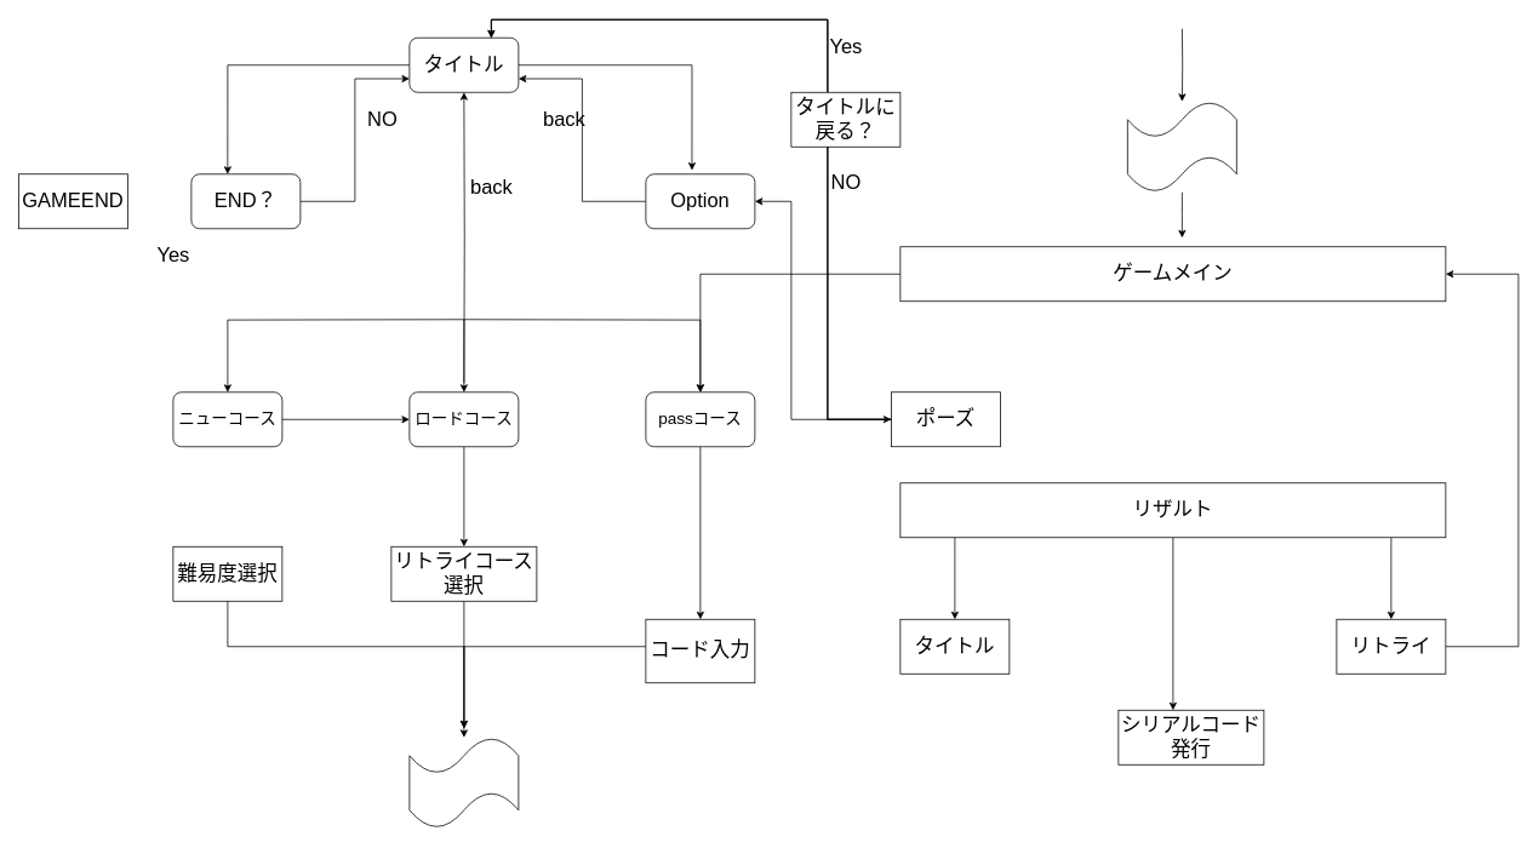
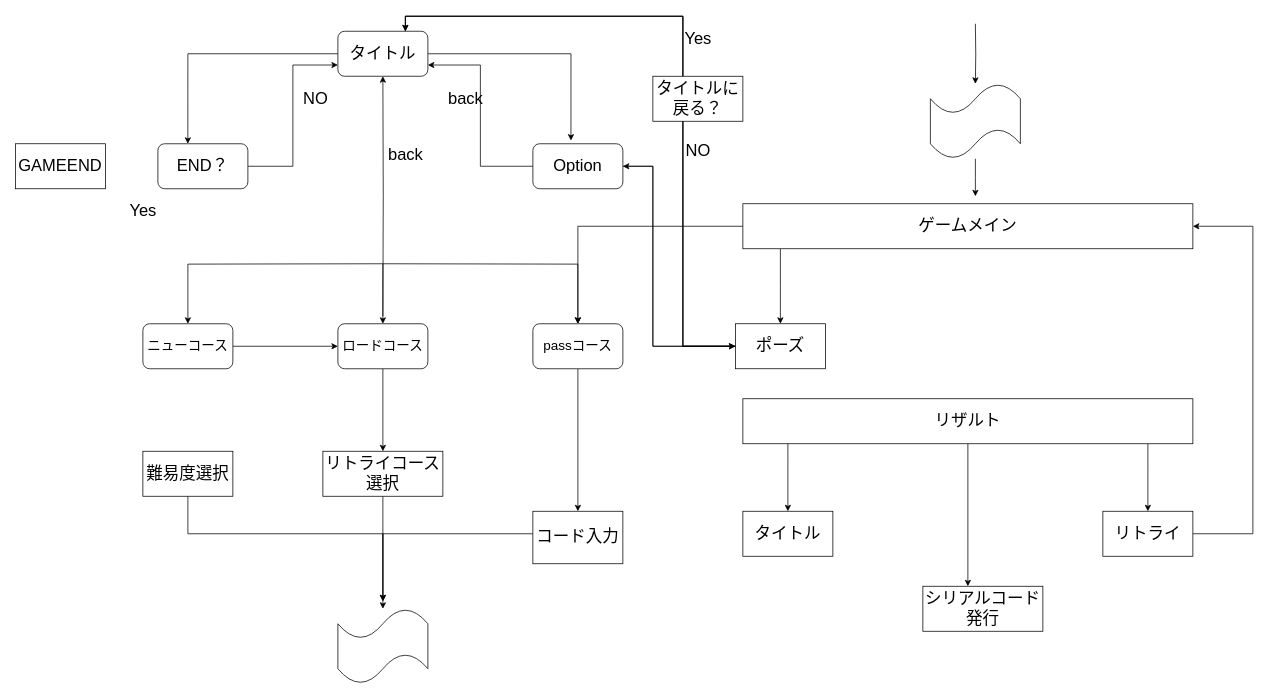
  <mxCell id="0" />
  <mxCell id="1" parent="0" />
  <mxCell id="2" style="edgeStyle=orthogonalEdgeStyle;rounded=0;orthogonalLoop=1;jettySize=auto;html=1;entryX=0.423;entryY=-0.07;entryDx=0;entryDy=0;entryPerimeter=0;fontFamily=Helvetica;fontSize=22;" edge="1" parent="1" source="5" target="13"><mxGeometry relative="1" as="geometry" /></mxCell>
  <mxCell id="3" style="edgeStyle=orthogonalEdgeStyle;rounded=0;orthogonalLoop=1;jettySize=auto;html=1;entryX=0.333;entryY=0;entryDx=0;entryDy=0;entryPerimeter=0;fontFamily=Helvetica;fontSize=22;" edge="1" parent="1" source="5" target="15"><mxGeometry relative="1" as="geometry" /></mxCell>
  <mxCell id="4" style="edgeStyle=orthogonalEdgeStyle;rounded=0;orthogonalLoop=1;jettySize=auto;html=1;fontFamily=Helvetica;fontSize=22;" edge="1" parent="1" target="5"><mxGeometry relative="1" as="geometry"><mxPoint x="510" y="421" as="sourcePoint" /></mxGeometry></mxCell>
  <mxCell id="5" value="タイトル" style="rounded=1;whiteSpace=wrap;html=1;fontFamily=Helvetica;fontSize=22;" vertex="1" parent="1"><mxGeometry x="450" y="41" width="120" height="60" as="geometry" /></mxCell>
  <mxCell id="6" style="edgeStyle=orthogonalEdgeStyle;rounded=0;orthogonalLoop=1;jettySize=auto;html=1;fontFamily=Helvetica;fontSize=22;" edge="1" parent="1" target="19"><mxGeometry relative="1" as="geometry"><mxPoint x="510" y="351" as="sourcePoint" /></mxGeometry></mxCell>
  <mxCell id="7" style="edgeStyle=orthogonalEdgeStyle;rounded=0;orthogonalLoop=1;jettySize=auto;html=1;fontFamily=Helvetica;fontSize=22;" edge="1" parent="1" target="17"><mxGeometry relative="1" as="geometry"><mxPoint x="510" y="351" as="sourcePoint" /><Array as="points"><mxPoint x="510" y="401" /><mxPoint x="510" y="401" /></Array></mxGeometry></mxCell>
  <mxCell id="8" style="edgeStyle=orthogonalEdgeStyle;rounded=0;orthogonalLoop=1;jettySize=auto;html=1;fontFamily=Helvetica;fontSize=22;" edge="1" parent="1" target="10"><mxGeometry relative="1" as="geometry"><mxPoint x="510" y="351" as="sourcePoint" /></mxGeometry></mxCell>
  <mxCell id="9" style="edgeStyle=orthogonalEdgeStyle;rounded=0;orthogonalLoop=1;jettySize=auto;html=1;fontFamily=Helvetica;fontSize=22;" edge="1" parent="1" source="10" target="28"><mxGeometry relative="1" as="geometry" /></mxCell>
  <mxCell id="10" value="&lt;font style=&quot;font-size: 18px&quot;&gt;passコース&lt;/font&gt;" style="rounded=1;whiteSpace=wrap;html=1;" vertex="1" parent="1"><mxGeometry x="710" y="431" width="120" height="60" as="geometry" /></mxCell>
  <mxCell id="11" style="edgeStyle=orthogonalEdgeStyle;rounded=0;orthogonalLoop=1;jettySize=auto;html=1;entryX=1;entryY=0.75;entryDx=0;entryDy=0;fontFamily=Helvetica;fontSize=22;" edge="1" parent="1" source="13" target="5"><mxGeometry relative="1" as="geometry" /></mxCell>
+ <mxCell id="12" style="edgeStyle=orthogonalEdgeStyle;rounded=0;orthogonalLoop=1;jettySize=auto;html=1;fontFamily=Helvetica;fontSize=22;" edge="1" parent="1" source="13" target="37"><mxGeometry relative="1" as="geometry"><Array as="points"><mxPoint x="870" y="221" /><mxPoint x="870" y="461" /></Array></mxGeometry></mxCell>
  <mxCell id="13" value="&lt;font style=&quot;font-size: 22px&quot;&gt;Option&lt;/font&gt;" style="rounded=1;whiteSpace=wrap;html=1;" vertex="1" parent="1"><mxGeometry x="710" y="191" width="120" height="60" as="geometry" /></mxCell>
  <mxCell id="14" style="edgeStyle=orthogonalEdgeStyle;rounded=0;orthogonalLoop=1;jettySize=auto;html=1;entryX=0;entryY=0.75;entryDx=0;entryDy=0;fontFamily=Helvetica;fontSize=22;" edge="1" parent="1" source="15" target="5"><mxGeometry relative="1" as="geometry" /></mxCell>
  <mxCell id="15" value="&lt;font style=&quot;font-size: 22px&quot;&gt;END？&lt;/font&gt;" style="rounded=1;whiteSpace=wrap;html=1;" vertex="1" parent="1"><mxGeometry x="210" y="191" width="120" height="60" as="geometry" /></mxCell>
  <mxCell id="16" style="edgeStyle=orthogonalEdgeStyle;rounded=0;orthogonalLoop=1;jettySize=auto;html=1;fontFamily=Helvetica;fontSize=22;" edge="1" parent="1" source="17" target="26"><mxGeometry relative="1" as="geometry" /></mxCell>
  <mxCell id="17" value="&lt;font style=&quot;font-size: 18px&quot;&gt;ロードコース&lt;/font&gt;" style="rounded=1;whiteSpace=wrap;html=1;" vertex="1" parent="1"><mxGeometry x="450" y="431" width="120" height="60" as="geometry" /></mxCell>
  <mxCell id="18" style="edgeStyle=orthogonalEdgeStyle;rounded=0;orthogonalLoop=1;jettySize=auto;html=1;fontFamily=Helvetica;fontSize=22;" edge="1" parent="1" source="19" target="17"><mxGeometry relative="1" as="geometry"><mxPoint x="250" y="561" as="targetPoint" /></mxGeometry></mxCell>
  <mxCell id="19" value="&lt;font style=&quot;font-size: 18px&quot;&gt;ニューコース&lt;/font&gt;" style="rounded=1;whiteSpace=wrap;html=1;" vertex="1" parent="1"><mxGeometry x="190" y="431" width="120" height="60" as="geometry" /></mxCell>
  <mxCell id="20" value="back" style="text;html=1;align=center;verticalAlign=middle;resizable=0;points=[];autosize=1;fontSize=22;fontFamily=Helvetica;" vertex="1" parent="1"><mxGeometry x="590" y="116" width="60" height="30" as="geometry" /></mxCell>
  <mxCell id="21" value="NO" style="text;html=1;align=center;verticalAlign=middle;resizable=0;points=[];autosize=1;fontSize=22;fontFamily=Helvetica;" vertex="1" parent="1"><mxGeometry x="395" y="116" width="50" height="30" as="geometry" /></mxCell>
  <mxCell id="22" value="back" style="text;html=1;align=center;verticalAlign=middle;resizable=0;points=[];autosize=1;fontSize=22;fontFamily=Helvetica;" vertex="1" parent="1"><mxGeometry x="510" y="191" width="60" height="30" as="geometry" /></mxCell>
  <mxCell id="23" style="edgeStyle=orthogonalEdgeStyle;rounded=0;orthogonalLoop=1;jettySize=auto;html=1;fontFamily=Helvetica;fontSize=22;" edge="1" parent="1" source="24"><mxGeometry relative="1" as="geometry"><mxPoint x="510" y="801" as="targetPoint" /><Array as="points"><mxPoint x="250" y="711" /><mxPoint x="510" y="711" /></Array></mxGeometry></mxCell>
  <mxCell id="24" value="難易度選択" style="rounded=0;whiteSpace=wrap;html=1;fontFamily=Helvetica;fontSize=22;" vertex="1" parent="1"><mxGeometry x="190" y="601" width="120" height="60" as="geometry" /></mxCell>
  <mxCell id="25" style="edgeStyle=orthogonalEdgeStyle;rounded=0;orthogonalLoop=1;jettySize=auto;html=1;entryX=0.5;entryY=0;entryDx=0;entryDy=0;fontFamily=Helvetica;fontSize=22;" edge="1" parent="1" source="26"><mxGeometry relative="1" as="geometry"><mxPoint x="510" y="801" as="targetPoint" /></mxGeometry></mxCell>
  <mxCell id="26" value="リトライコース選択" style="rounded=0;whiteSpace=wrap;html=1;fontFamily=Helvetica;fontSize=22;" vertex="1" parent="1"><mxGeometry x="430" y="601" width="160" height="60" as="geometry" /></mxCell>
  <mxCell id="27" style="edgeStyle=orthogonalEdgeStyle;rounded=0;orthogonalLoop=1;jettySize=auto;html=1;fontFamily=Helvetica;fontSize=22;" edge="1" parent="1" source="28" target="29"><mxGeometry relative="1" as="geometry"><mxPoint x="510" y="801" as="targetPoint" /><Array as="points"><mxPoint x="770" y="711" /><mxPoint x="510" y="711" /></Array></mxGeometry></mxCell>
  <mxCell id="28" value="コード入力" style="rounded=0;whiteSpace=wrap;html=1;fontFamily=Helvetica;fontSize=22;" vertex="1" parent="1"><mxGeometry x="710" y="681" width="120" height="70" as="geometry" /></mxCell>
  <mxCell id="29" value="" style="shape=tape;whiteSpace=wrap;html=1;fontFamily=Helvetica;fontSize=22;" vertex="1" parent="1"><mxGeometry x="450" y="811" width="120" height="100" as="geometry" /></mxCell>
  <mxCell id="30" style="edgeStyle=orthogonalEdgeStyle;rounded=0;orthogonalLoop=1;jettySize=auto;html=1;fontFamily=Helvetica;fontSize=22;" edge="1" parent="1" target="32"><mxGeometry relative="1" as="geometry"><mxPoint x="1300" y="31" as="sourcePoint" /></mxGeometry></mxCell>
  <mxCell id="31" style="edgeStyle=orthogonalEdgeStyle;rounded=0;orthogonalLoop=1;jettySize=auto;html=1;fontFamily=Helvetica;fontSize=22;" edge="1" parent="1" source="32"><mxGeometry relative="1" as="geometry"><mxPoint x="1300" y="261" as="targetPoint" /></mxGeometry></mxCell>
  <mxCell id="32" value="" style="shape=tape;whiteSpace=wrap;html=1;fontFamily=Helvetica;fontSize=22;" vertex="1" parent="1"><mxGeometry x="1240" y="111" width="120" height="100" as="geometry" /></mxCell>
+ <mxCell id="33" style="edgeStyle=orthogonalEdgeStyle;rounded=0;orthogonalLoop=1;jettySize=auto;html=1;entryX=0.5;entryY=0;entryDx=0;entryDy=0;fontFamily=Helvetica;fontSize=22;" edge="1" parent="1" source="35" target="37"><mxGeometry relative="1" as="geometry"><Array as="points"><mxPoint x="1040" y="381" /><mxPoint x="1040" y="381" /></Array></mxGeometry></mxCell>
  <mxCell id="34" style="edgeStyle=orthogonalEdgeStyle;rounded=0;orthogonalLoop=1;jettySize=auto;html=1;fontFamily=Helvetica;fontSize=22;" edge="1" parent="1" source="35" target="10"><mxGeometry relative="1" as="geometry" /></mxCell>
  <mxCell id="35" value="ゲームメイン" style="rounded=0;whiteSpace=wrap;html=1;fontFamily=Helvetica;fontSize=22;" vertex="1" parent="1"><mxGeometry x="990" y="271" width="600" height="60" as="geometry" /></mxCell>
  <mxCell id="36" style="edgeStyle=orthogonalEdgeStyle;rounded=0;orthogonalLoop=1;jettySize=auto;html=1;entryX=0.75;entryY=0;entryDx=0;entryDy=0;fontFamily=Helvetica;fontSize=22;" edge="1" parent="1" source="37" target="5"><mxGeometry relative="1" as="geometry"><Array as="points"><mxPoint x="910" y="461" /><mxPoint x="910" y="21" /><mxPoint x="540" y="21" /></Array></mxGeometry></mxCell>
  <mxCell id="37" value="ポーズ" style="rounded=0;whiteSpace=wrap;html=1;fontFamily=Helvetica;fontSize=22;" vertex="1" parent="1"><mxGeometry x="980" y="431" width="120" height="60" as="geometry" /></mxCell>
  <mxCell id="38" style="edgeStyle=orthogonalEdgeStyle;rounded=0;orthogonalLoop=1;jettySize=auto;html=1;fontFamily=Helvetica;fontSize=22;" edge="1" parent="1"><mxGeometry relative="1" as="geometry"><mxPoint x="980" y="461" as="sourcePoint" /><mxPoint x="830" y="221" as="targetPoint" /><Array as="points"><mxPoint x="870" y="461" /><mxPoint x="870" y="221" /></Array></mxGeometry></mxCell>
  <mxCell id="39" style="edgeStyle=orthogonalEdgeStyle;rounded=0;orthogonalLoop=1;jettySize=auto;html=1;entryX=0.75;entryY=0;entryDx=0;entryDy=0;fontFamily=Helvetica;fontSize=22;" edge="1" parent="1"><mxGeometry relative="1" as="geometry"><mxPoint x="980" y="461" as="sourcePoint" /><mxPoint x="540" y="41" as="targetPoint" /><Array as="points"><mxPoint x="910" y="461" /><mxPoint x="910" y="21" /><mxPoint x="540" y="21" /></Array></mxGeometry></mxCell>
  <mxCell id="40" style="edgeStyle=orthogonalEdgeStyle;rounded=0;orthogonalLoop=1;jettySize=auto;html=1;entryX=0.75;entryY=0;entryDx=0;entryDy=0;fontFamily=Helvetica;fontSize=22;" edge="1" parent="1"><mxGeometry relative="1" as="geometry"><mxPoint x="540" y="40.97" as="sourcePoint" /><mxPoint x="980" y="460.97" as="targetPoint" /><Array as="points"><mxPoint x="540" y="20.97" /><mxPoint x="910" y="20.97" /><mxPoint x="910" y="460.97" /></Array></mxGeometry></mxCell>
  <mxCell id="41" value="タイトルに戻る？" style="rounded=0;whiteSpace=wrap;html=1;fontFamily=Helvetica;fontSize=22;" vertex="1" parent="1"><mxGeometry x="870" y="101" width="120" height="60" as="geometry" /></mxCell>
  <mxCell id="42" value="Yes" style="text;html=1;align=center;verticalAlign=middle;resizable=0;points=[];autosize=1;fontSize=22;fontFamily=Helvetica;" vertex="1" parent="1"><mxGeometry x="905" y="36" width="50" height="30" as="geometry" /></mxCell>
  <mxCell id="43" value="NO" style="text;html=1;align=center;verticalAlign=middle;resizable=0;points=[];autosize=1;fontSize=22;fontFamily=Helvetica;" vertex="1" parent="1"><mxGeometry x="905" y="186" width="50" height="30" as="geometry" /></mxCell>
  <mxCell id="44" value="GAMEEND" style="rounded=0;whiteSpace=wrap;html=1;fontFamily=Helvetica;fontSize=22;" vertex="1" parent="1"><mxGeometry x="20" y="191" width="120" height="60" as="geometry" /></mxCell>
  <mxCell id="45" value="Yes" style="text;html=1;align=center;verticalAlign=middle;resizable=0;points=[];autosize=1;fontSize=22;fontFamily=Helvetica;" vertex="1" parent="1"><mxGeometry x="165" y="266" width="50" height="30" as="geometry" /></mxCell>
  <mxCell id="46" style="edgeStyle=orthogonalEdgeStyle;rounded=0;orthogonalLoop=1;jettySize=auto;html=1;fontFamily=Helvetica;fontSize=22;" edge="1" parent="1" source="48"><mxGeometry relative="1" as="geometry"><mxPoint x="1290" y="781" as="targetPoint" /></mxGeometry></mxCell>
  <mxCell id="47" style="edgeStyle=orthogonalEdgeStyle;rounded=0;orthogonalLoop=1;jettySize=auto;html=1;fontFamily=Helvetica;fontSize=22;" edge="1" parent="1" source="48" target="50"><mxGeometry relative="1" as="geometry"><Array as="points"><mxPoint x="1530" y="621" /><mxPoint x="1530" y="621" /></Array></mxGeometry></mxCell>
  <mxCell id="48" value="リザルト" style="rounded=0;whiteSpace=wrap;html=1;fontFamily=Helvetica;fontSize=22;" vertex="1" parent="1"><mxGeometry x="990" y="531" width="600" height="60" as="geometry" /></mxCell>
  <mxCell id="49" style="edgeStyle=orthogonalEdgeStyle;rounded=0;orthogonalLoop=1;jettySize=auto;html=1;fontFamily=Helvetica;fontSize=22;" edge="1" parent="1" source="50" target="35"><mxGeometry relative="1" as="geometry"><Array as="points"><mxPoint x="1670" y="711" /><mxPoint x="1670" y="301" /></Array></mxGeometry></mxCell>
  <mxCell id="50" value="リトライ" style="rounded=0;whiteSpace=wrap;html=1;fontFamily=Helvetica;fontSize=22;" vertex="1" parent="1"><mxGeometry x="1470" y="681" width="120" height="60" as="geometry" /></mxCell>
  <mxCell id="51" style="edgeStyle=orthogonalEdgeStyle;rounded=0;orthogonalLoop=1;jettySize=auto;html=1;fontFamily=Helvetica;fontSize=22;" edge="1" parent="1" source="48" target="52"><mxGeometry relative="1" as="geometry"><Array as="points"><mxPoint x="1050" y="611" /><mxPoint x="1050" y="611" /></Array></mxGeometry></mxCell>
  <mxCell id="52" value="タイトル" style="rounded=0;whiteSpace=wrap;html=1;fontFamily=Helvetica;fontSize=22;" vertex="1" parent="1"><mxGeometry x="990" y="681" width="120" height="60" as="geometry" /></mxCell>
  <mxCell id="53" value="シリアルコード発行" style="rounded=0;whiteSpace=wrap;html=1;fontFamily=Helvetica;fontSize=22;" vertex="1" parent="1"><mxGeometry x="1230" y="781" width="160" height="60" as="geometry" /></mxCell>
